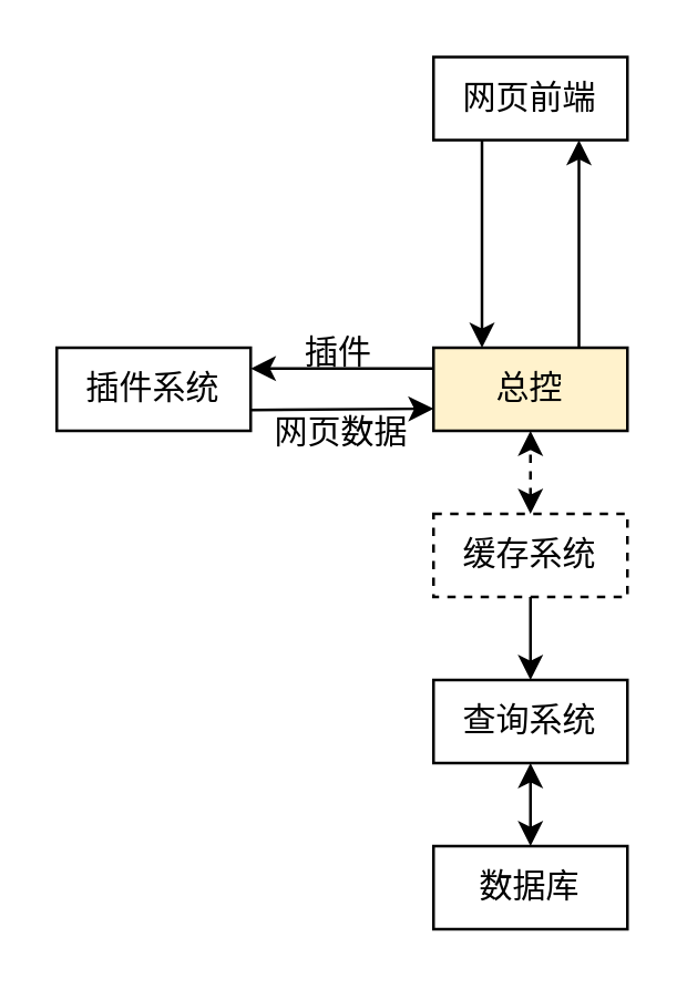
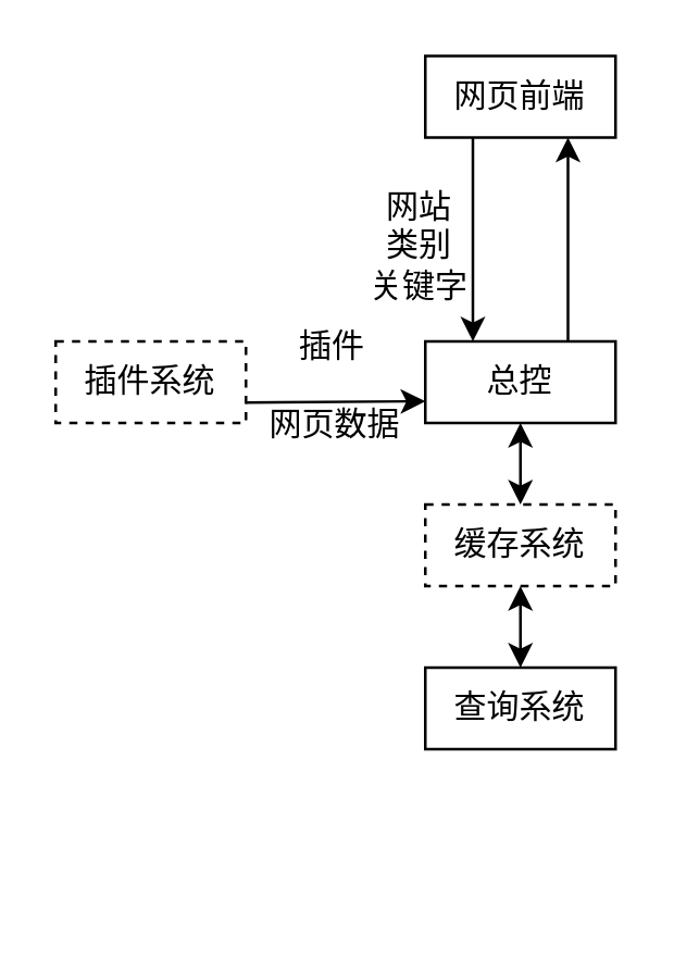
  <mxCell id="0" />
  <mxCell id="1" parent="0" />
  <mxCell id="2" style="edgeStyle=orthogonalEdgeStyle;rounded=0;orthogonalLoop=1;jettySize=auto;html=1;exitX=0.75;exitY=0;exitDx=0;exitDy=0;entryX=0.75;entryY=1;entryDx=0;entryDy=0;" edge="1" parent="1" source="4" target="11"><mxGeometry relative="1" as="geometry" /></mxCell>
- <mxCell id="3" value="" style="edgeStyle=orthogonalEdgeStyle;rounded=0;orthogonalLoop=1;jettySize=auto;html=1;entryX=1;entryY=0.25;entryDx=0;entryDy=0;exitX=0;exitY=0.25;exitDx=0;exitDy=0;" edge="1" parent="1" source="4" target="6"><mxGeometry relative="1" as="geometry" /></mxCell>
- <mxCell id="4" value="总控" style="rounded=0;whiteSpace=wrap;html=1;fillColor=#fff2cc;" vertex="1" parent="1"><mxGeometry x="156" y="125" width="70" height="30" as="geometry" /></mxCell>
+ <mxCell id="4" value="总控" style="rounded=0;whiteSpace=wrap;html=1;" vertex="1" parent="1"><mxGeometry x="156" y="125" width="70" height="30" as="geometry" /></mxCell>
  <mxCell id="5" style="edgeStyle=orthogonalEdgeStyle;rounded=0;orthogonalLoop=1;jettySize=auto;html=1;exitX=1;exitY=0.75;exitDx=0;exitDy=0;" edge="1" parent="1" source="6"><mxGeometry relative="1" as="geometry"><mxPoint x="156" y="147" as="targetPoint" /></mxGeometry></mxCell>
- <mxCell id="6" value="插件系统" style="rounded=0;whiteSpace=wrap;html=1;" vertex="1" parent="1"><mxGeometry x="20" y="125" width="70" height="30" as="geometry" /></mxCell>
+ <mxCell id="6" value="插件系统" style="rounded=0;whiteSpace=wrap;html=1;dashed=1;" vertex="1" parent="1"><mxGeometry x="20" y="125" width="70" height="30" as="geometry" /></mxCell>
  <mxCell id="7" value="查询系统" style="rounded=0;whiteSpace=wrap;html=1;" vertex="1" parent="1"><mxGeometry x="156" y="245" width="70" height="30" as="geometry" /></mxCell>
  <mxCell id="8" value="缓存系统" style="rounded=0;whiteSpace=wrap;html=1;dashed=1;" vertex="1" parent="1"><mxGeometry x="156" y="185" width="70" height="30" as="geometry" /></mxCell>
- <mxCell id="9" value="数据库" style="rounded=0;whiteSpace=wrap;html=1;" vertex="1" parent="1"><mxGeometry x="156" y="305" width="70" height="30" as="geometry" /></mxCell>
  <mxCell id="10" value="" style="edgeStyle=orthogonalEdgeStyle;rounded=0;orthogonalLoop=1;jettySize=auto;html=1;entryX=0.25;entryY=0;entryDx=0;entryDy=0;exitX=0.25;exitY=1;exitDx=0;exitDy=0;" edge="1" parent="1" source="11" target="4"><mxGeometry relative="1" as="geometry"><mxPoint x="191" y="125" as="targetPoint" /></mxGeometry></mxCell>
  <mxCell id="11" value="网页前端" style="rounded=0;whiteSpace=wrap;html=1;" vertex="1" parent="1"><mxGeometry x="156" y="20" width="70" height="30" as="geometry" /></mxCell>
+ <mxCell id="12" value="网站&lt;br&gt;类别&lt;br&gt;关键字" style="text;html=1;strokeColor=none;fillColor=none;align=center;verticalAlign=middle;whiteSpace=wrap;rounded=0;" vertex="1" parent="1"><mxGeometry x="124" y="75" width="60" height="30" as="geometry" /></mxCell>
  <mxCell id="13" value="插件" style="text;html=1;strokeColor=none;fillColor=none;align=center;verticalAlign=middle;whiteSpace=wrap;rounded=0;" vertex="1" parent="1"><mxGeometry x="92" y="112" width="60" height="30" as="geometry" /></mxCell>
  <mxCell id="14" value="网页数据" style="text;html=1;strokeColor=none;fillColor=none;align=center;verticalAlign=middle;whiteSpace=wrap;rounded=0;" vertex="1" parent="1"><mxGeometry x="93" y="141" width="60" height="30" as="geometry" /></mxCell>
- <mxCell id="15" value="" style="endArrow=classic;startArrow=classic;html=1;rounded=0;exitX=0.5;exitY=0;exitDx=0;exitDy=0;entryX=0.5;entryY=1;entryDx=0;entryDy=0;dashed=1;" edge="1" parent="1" source="8" target="4"><mxGeometry width="50" height="50" relative="1" as="geometry"><mxPoint x="146" y="175" as="sourcePoint" /><mxPoint x="246" y="165" as="targetPoint" /></mxGeometry></mxCell>
- <mxCell id="16" value="" style="endArrow=none;startArrow=classic;html=1;rounded=0;exitX=0.5;exitY=0;exitDx=0;exitDy=0;entryX=0.5;entryY=1;entryDx=0;entryDy=0;" edge="1" parent="1" source="7" target="8"><mxGeometry width="50" height="50" relative="1" as="geometry"><mxPoint x="146" y="175" as="sourcePoint" /><mxPoint x="196" y="125" as="targetPoint" /></mxGeometry></mxCell>
- <mxCell id="17" value="" style="endArrow=classic;startArrow=classic;html=1;rounded=0;exitX=0.5;exitY=0;exitDx=0;exitDy=0;entryX=0.5;entryY=1;entryDx=0;entryDy=0;" edge="1" parent="1" source="9" target="7"><mxGeometry width="50" height="50" relative="1" as="geometry"><mxPoint x="201" y="255" as="sourcePoint" /><mxPoint x="201" y="225" as="targetPoint" /></mxGeometry></mxCell>
+ <mxCell id="15" value="" style="endArrow=classic;startArrow=classic;html=1;rounded=0;exitX=0.5;exitY=0;exitDx=0;exitDy=0;entryX=0.5;entryY=1;entryDx=0;entryDy=0;" edge="1" parent="1" source="8" target="4"><mxGeometry width="50" height="50" relative="1" as="geometry"><mxPoint x="146" y="175" as="sourcePoint" /><mxPoint x="246" y="165" as="targetPoint" /></mxGeometry></mxCell>
+ <mxCell id="16" value="" style="endArrow=classic;startArrow=classic;html=1;rounded=0;exitX=0.5;exitY=0;exitDx=0;exitDy=0;entryX=0.5;entryY=1;entryDx=0;entryDy=0;" edge="1" parent="1" source="7" target="8"><mxGeometry width="50" height="50" relative="1" as="geometry"><mxPoint x="146" y="175" as="sourcePoint" /><mxPoint x="196" y="125" as="targetPoint" /></mxGeometry></mxCell>
